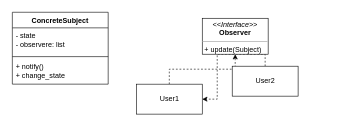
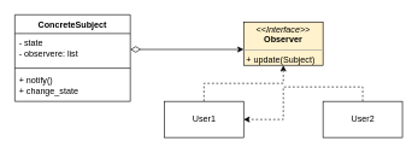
  <mxCell id="0" />
  <mxCell id="1" parent="0" />
  <mxCell id="2" style="edgeStyle=orthogonalEdgeStyle;rounded=0;orthogonalLoop=1;jettySize=auto;html=1;exitX=0.5;exitY=0;exitDx=0;exitDy=0;entryX=0.5;entryY=1;entryDx=0;entryDy=0;dashed=1;" parent="1" source="3" target="10" edge="1"><mxGeometry relative="1" as="geometry"><mxPoint x="372" y="270" as="targetPoint" /></mxGeometry></mxCell>
  <mxCell id="3" value="User1" style="html=1;" parent="1" vertex="1"><mxGeometry x="227" y="140" width="110" height="50" as="geometry" /></mxCell>
  <mxCell id="4" style="edgeStyle=orthogonalEdgeStyle;rounded=0;orthogonalLoop=1;jettySize=auto;html=1;exitX=0.5;exitY=0;exitDx=0;exitDy=0;dashed=1;" parent="1" source="5" target="3" edge="1"><mxGeometry relative="1" as="geometry" /></mxCell>
- <mxCell id="5" value="User2" style="html=1;" parent="1" vertex="1"><mxGeometry x="387" y="110" width="110" height="50" as="geometry" /></mxCell>
+ <mxCell id="5" value="User2" style="html=1;" parent="1" vertex="1"><mxGeometry x="447" y="140" width="110" height="50" as="geometry" /></mxCell>
  <mxCell id="6" value="ConcreteSubject" style="swimlane;fontStyle=1;align=center;verticalAlign=top;childLayout=stackLayout;horizontal=1;startSize=26;horizontalStack=0;resizeParent=1;resizeParentMax=0;resizeLast=0;collapsible=1;marginBottom=0;" vertex="1" parent="1"><mxGeometry x="20" y="20" width="160" height="120" as="geometry" /></mxCell>
  <mxCell id="7" value="- state&#10;- observere: list" style="text;strokeColor=none;fillColor=none;align=left;verticalAlign=top;spacingLeft=4;spacingRight=4;overflow=hidden;rotatable=0;points=[[0,0.5],[1,0.5]];portConstraint=eastwest;" vertex="1" parent="6"><mxGeometry y="26" width="160" height="44" as="geometry" /></mxCell>
  <mxCell id="8" value="" style="line;strokeWidth=1;fillColor=none;align=left;verticalAlign=middle;spacingTop=-1;spacingLeft=3;spacingRight=3;rotatable=0;labelPosition=right;points=[];portConstraint=eastwest;" vertex="1" parent="6"><mxGeometry y="70" width="160" height="8" as="geometry" /></mxCell>
  <mxCell id="9" value="+ notify()&#10;+ change_state" style="text;strokeColor=none;fillColor=none;align=left;verticalAlign=top;spacingLeft=4;spacingRight=4;overflow=hidden;rotatable=0;points=[[0,0.5],[1,0.5]];portConstraint=eastwest;" vertex="1" parent="6"><mxGeometry y="78" width="160" height="42" as="geometry" /></mxCell>
- <mxCell id="10" value="&lt;p style=&quot;margin: 0px ; margin-top: 4px ; text-align: center&quot;&gt;&lt;i&gt;&amp;lt;&amp;lt;Interface&amp;gt;&amp;gt;&lt;/i&gt;&lt;br&gt;&lt;b&gt;Observer&lt;/b&gt;&lt;/p&gt;&lt;hr size=&quot;1&quot;&gt;&lt;p style=&quot;margin: 0px ; margin-left: 4px&quot;&gt;&lt;span style=&quot;text-align: center&quot;&gt;+ update(Subject)&lt;/span&gt;&lt;/p&gt;" style="verticalAlign=top;align=left;overflow=fill;fontSize=12;fontFamily=Helvetica;html=1;" vertex="1" parent="1"><mxGeometry x="337" y="30" width="110" height="60" as="geometry" /></mxCell>
+ <mxCell id="10" value="&lt;p style=&quot;margin: 0px ; margin-top: 4px ; text-align: center&quot;&gt;&lt;i&gt;&amp;lt;&amp;lt;Interface&amp;gt;&amp;gt;&lt;/i&gt;&lt;br&gt;&lt;b&gt;Observer&lt;/b&gt;&lt;/p&gt;&lt;hr size=&quot;1&quot;&gt;&lt;p style=&quot;margin: 0px ; margin-left: 4px&quot;&gt;&lt;span style=&quot;text-align: center&quot;&gt;+ update(Subject)&lt;/span&gt;&lt;/p&gt;" style="verticalAlign=top;align=left;overflow=fill;fontSize=12;fontFamily=Helvetica;html=1;fillColor=#fff2cc;" vertex="1" parent="1"><mxGeometry x="337" y="30" width="110" height="60" as="geometry" /></mxCell>
+ <mxCell id="11" style="edgeStyle=orthogonalEdgeStyle;rounded=0;orthogonalLoop=1;jettySize=auto;html=1;exitX=1;exitY=0.5;exitDx=0;exitDy=0;startArrow=diamondThin;startFill=0;startSize=12;" edge="1" parent="1" source="7" target="10"><mxGeometry relative="1" as="geometry"><mxPoint x="197" y="-2" as="sourcePoint" /><mxPoint x="290" y="68" as="targetPoint" /><Array as="points"><mxPoint x="300" y="68" /><mxPoint x="300" y="68" /></Array></mxGeometry></mxCell>
